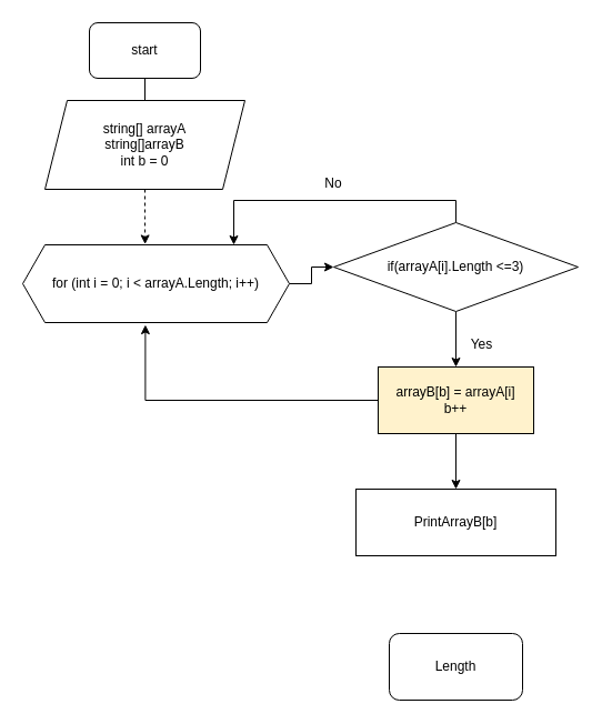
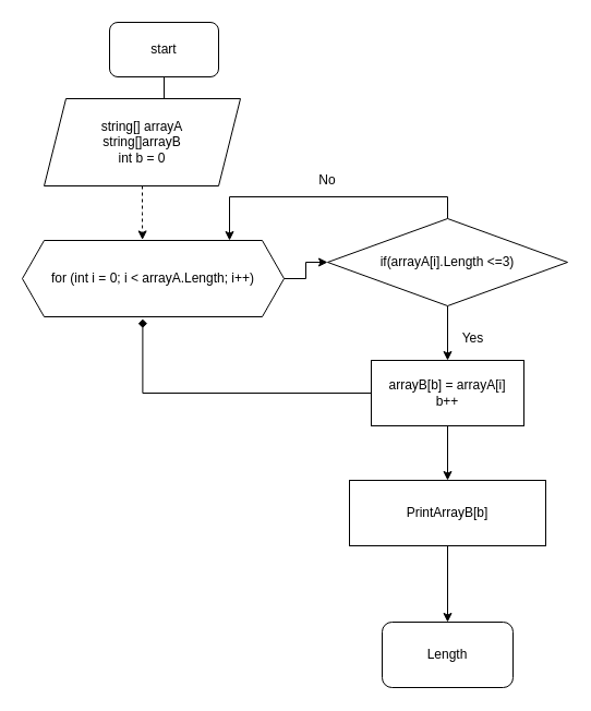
  <mxCell id="0" />
  <mxCell id="1" parent="0" />
  <mxCell id="2" style="edgeStyle=orthogonalEdgeStyle;rounded=0;orthogonalLoop=1;jettySize=auto;html=1;entryX=0.499;entryY=-0.02;entryDx=0;entryDy=0;entryPerimeter=0;" edge="1" parent="1" source="3" target="4"><mxGeometry relative="1" as="geometry" /></mxCell>
- <mxCell id="3" value="start" style="rounded=1;whiteSpace=wrap;html=1;" vertex="1" parent="1"><mxGeometry x="80" y="20" width="100" height="50" as="geometry" /></mxCell>
+ <mxCell id="3" value="start" style="rounded=1;whiteSpace=wrap;html=1;" vertex="1" parent="1"><mxGeometry x="100" y="20" width="100" height="50" as="geometry" /></mxCell>
  <mxCell id="4" value="string[] arrayA&lt;br&gt;string[]arrayB&lt;br&gt;int b = 0" style="shape=parallelogram;perimeter=parallelogramPerimeter;whiteSpace=wrap;html=1;fixedSize=1;" vertex="1" parent="1"><mxGeometry x="40" y="90" width="180" height="80" as="geometry" /></mxCell>
  <mxCell id="5" style="edgeStyle=orthogonalEdgeStyle;rounded=0;orthogonalLoop=1;jettySize=auto;html=1;entryX=0.459;entryY=-0.008;entryDx=0;entryDy=0;entryPerimeter=0;exitX=0.5;exitY=1;exitDx=0;exitDy=0;dashed=1;" edge="1" parent="1" source="4" target="7"><mxGeometry relative="1" as="geometry"><mxPoint x="130" y="240" as="sourcePoint" /><Array as="points" /></mxGeometry></mxCell>
  <mxCell id="6" value="" style="edgeStyle=orthogonalEdgeStyle;rounded=0;orthogonalLoop=1;jettySize=auto;html=1;" edge="1" parent="1" source="7" target="10"><mxGeometry relative="1" as="geometry" /></mxCell>
  <mxCell id="7" value="for (int i = 0; i &amp;lt; arrayA.Length; i++)" style="shape=hexagon;perimeter=hexagonPerimeter2;whiteSpace=wrap;html=1;fixedSize=1;" vertex="1" parent="1"><mxGeometry x="20" y="220" width="240" height="70" as="geometry" /></mxCell>
  <mxCell id="8" style="edgeStyle=orthogonalEdgeStyle;rounded=0;orthogonalLoop=1;jettySize=auto;html=1;" edge="1" parent="1" source="10"><mxGeometry relative="1" as="geometry"><mxPoint x="210" y="220" as="targetPoint" /><Array as="points"><mxPoint x="410" y="180" /><mxPoint x="210" y="180" /></Array></mxGeometry></mxCell>
  <mxCell id="9" value="" style="edgeStyle=orthogonalEdgeStyle;rounded=0;orthogonalLoop=1;jettySize=auto;html=1;entryX=0.5;entryY=0;entryDx=0;entryDy=0;" edge="1" parent="1" source="10" target="18"><mxGeometry relative="1" as="geometry"><mxPoint x="410" y="350" as="targetPoint" /></mxGeometry></mxCell>
  <mxCell id="10" value="if(arrayA[i].Length &amp;lt;=3)" style="rhombus;whiteSpace=wrap;html=1;" vertex="1" parent="1"><mxGeometry x="300" y="200" width="220" height="80" as="geometry" /></mxCell>
- <mxCell id="11" style="edgeStyle=orthogonalEdgeStyle;rounded=0;orthogonalLoop=1;jettySize=auto;html=1;entryX=0.46;entryY=1.029;entryDx=0;entryDy=0;entryPerimeter=0;exitX=0;exitY=0.75;exitDx=0;exitDy=0;" edge="1" parent="1" source="18" target="7"><mxGeometry relative="1" as="geometry"><mxPoint x="320" y="370" as="sourcePoint" /><mxPoint x="130" y="350" as="targetPoint" /><Array as="points"><mxPoint x="340" y="360" /><mxPoint x="130" y="360" /></Array></mxGeometry></mxCell>
+ <mxCell id="11" style="edgeStyle=orthogonalEdgeStyle;rounded=0;orthogonalLoop=1;jettySize=auto;html=1;entryX=0.46;entryY=1.029;entryDx=0;entryDy=0;entryPerimeter=0;exitX=0;exitY=0.75;exitDx=0;exitDy=0;endArrow=diamond;" edge="1" parent="1" source="18" target="7"><mxGeometry relative="1" as="geometry"><mxPoint x="320" y="370" as="sourcePoint" /><mxPoint x="130" y="350" as="targetPoint" /><Array as="points"><mxPoint x="340" y="360" /><mxPoint x="130" y="360" /></Array></mxGeometry></mxCell>
  <mxCell id="12" value="" style="edgeStyle=orthogonalEdgeStyle;rounded=0;orthogonalLoop=1;jettySize=auto;html=1;" edge="1" parent="1"><mxGeometry relative="1" as="geometry"><mxPoint x="410" y="390" as="sourcePoint" /><mxPoint x="410" y="440" as="targetPoint" /></mxGeometry></mxCell>
  <mxCell id="13" value="No" style="text;strokeColor=none;align=center;fillColor=none;html=1;verticalAlign=middle;whiteSpace=wrap;rounded=0;" vertex="1" parent="1"><mxGeometry x="270" y="150" width="60" height="30" as="geometry" /></mxCell>
  <mxCell id="14" value="Yes" style="text;strokeColor=none;align=center;fillColor=none;html=1;verticalAlign=middle;whiteSpace=wrap;rounded=0;" vertex="1" parent="1"><mxGeometry x="410" y="295" width="47" height="30" as="geometry" /></mxCell>
+ <mxCell id="15" value="" style="edgeStyle=orthogonalEdgeStyle;rounded=0;orthogonalLoop=1;jettySize=auto;html=1;" edge="1" parent="1" source="16" target="17"><mxGeometry relative="1" as="geometry" /></mxCell>
  <mxCell id="16" value="PrintArrayB[b]" style="rounded=0;whiteSpace=wrap;html=1;" vertex="1" parent="1"><mxGeometry x="320" y="440" width="180" height="60" as="geometry" /></mxCell>
  <mxCell id="17" value="Length" style="rounded=1;whiteSpace=wrap;html=1;" vertex="1" parent="1"><mxGeometry x="350" y="570" width="120" height="60" as="geometry" /></mxCell>
- <mxCell id="18" value="arrayB[b] = arrayA[i]&lt;br&gt;b++" style="rounded=0;whiteSpace=wrap;html=1;fillColor=#fff2cc;" vertex="1" parent="1"><mxGeometry x="340" y="330" width="140" height="60" as="geometry" /></mxCell>
+ <mxCell id="18" value="arrayB[b] = arrayA[i]&lt;br&gt;b++" style="rounded=0;whiteSpace=wrap;html=1;" vertex="1" parent="1"><mxGeometry x="340" y="330" width="140" height="60" as="geometry" /></mxCell>
